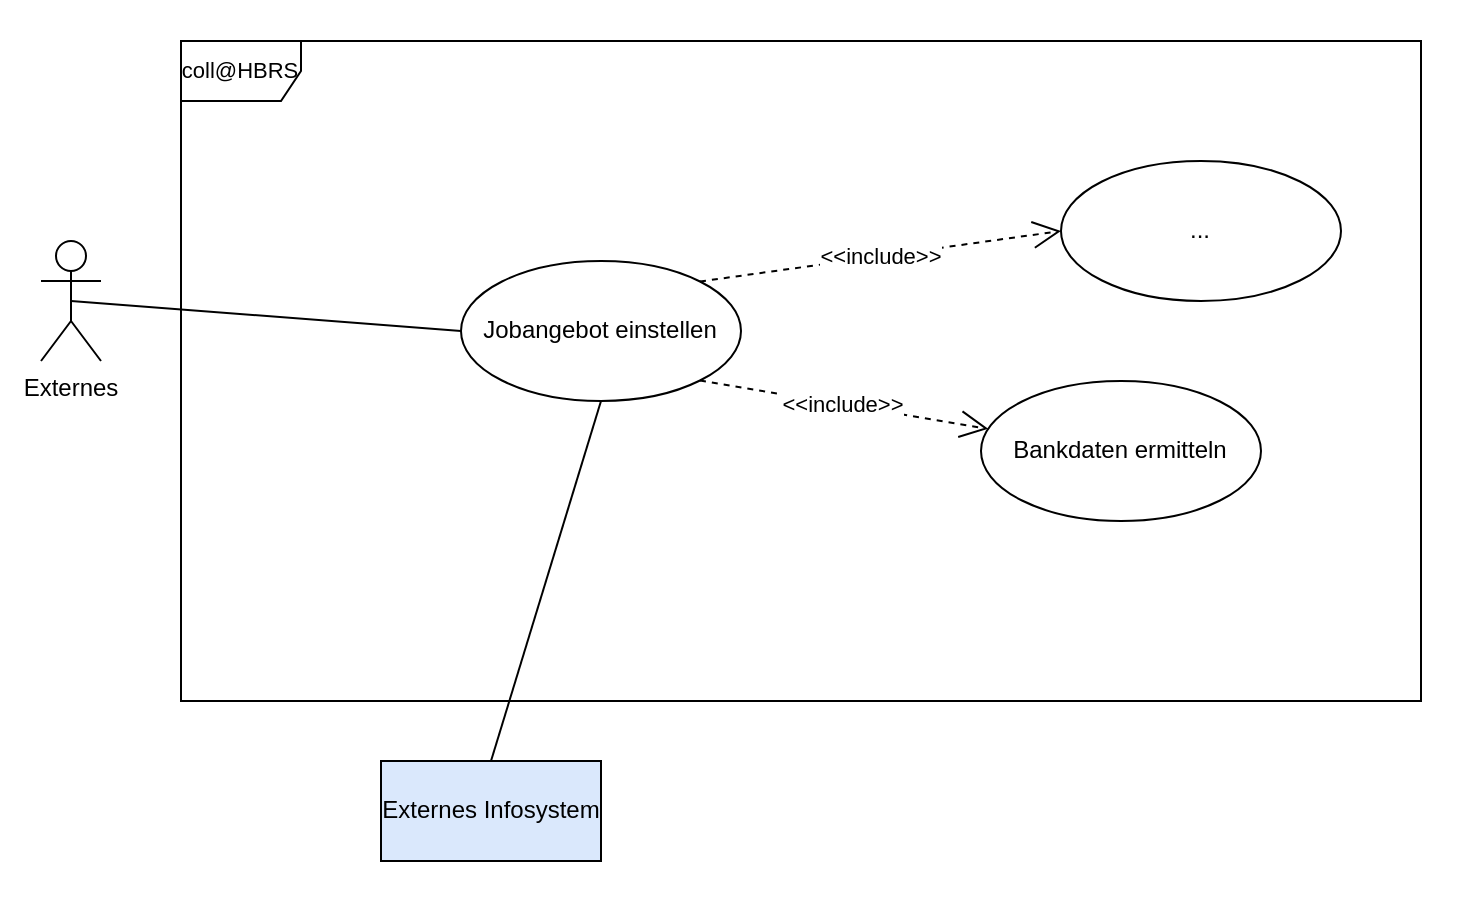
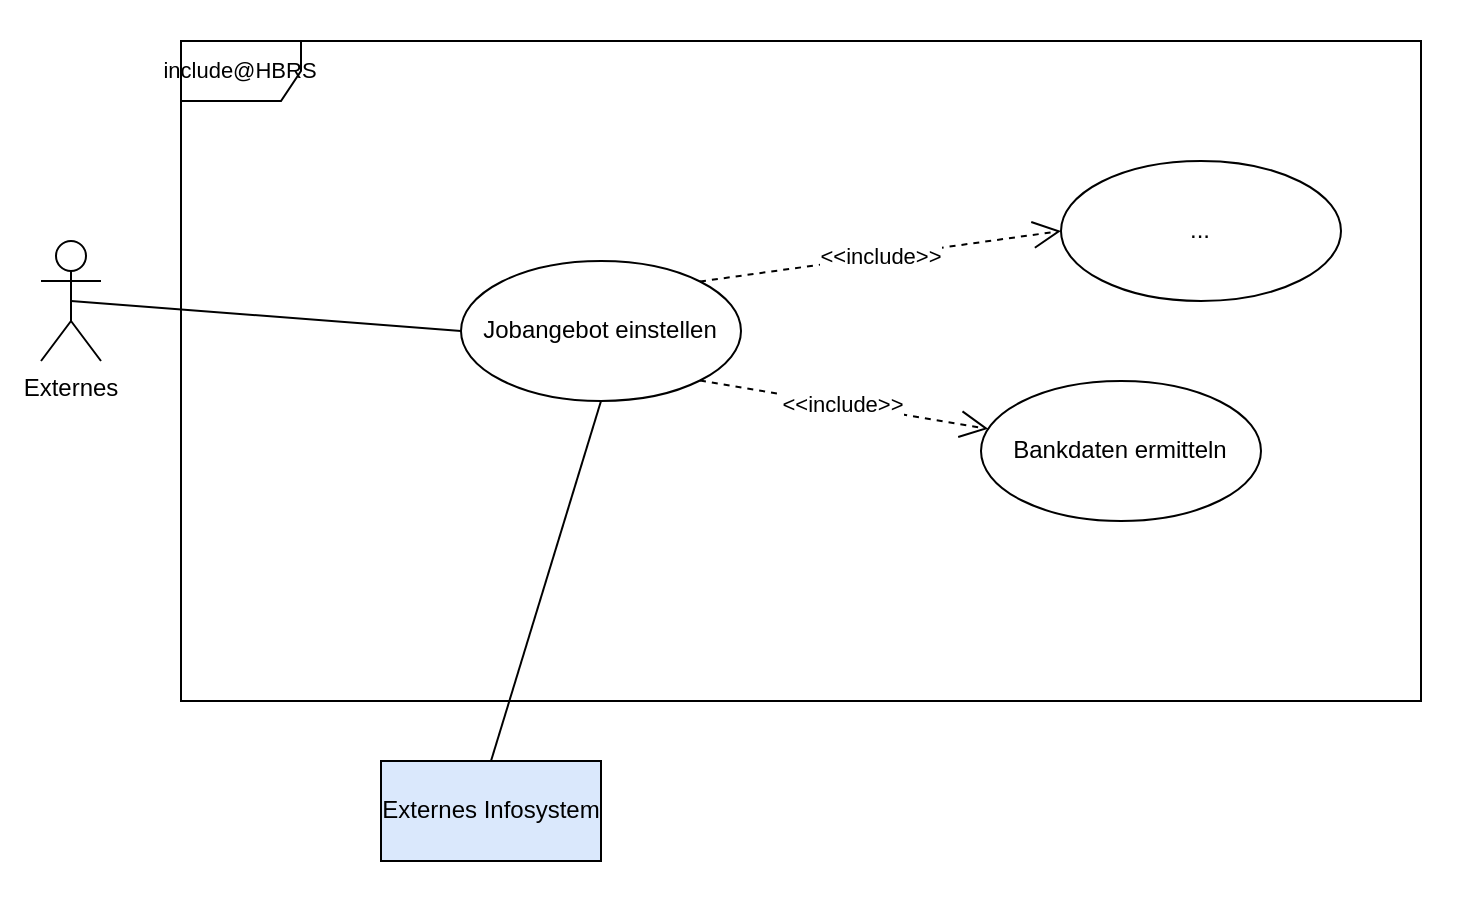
  <mxCell id="0" />
  <mxCell id="1" parent="0" />
  <mxCell id="2" value="Externes" style="shape=umlActor;verticalLabelPosition=bottom;verticalAlign=top;html=1;" parent="1" vertex="1"><mxGeometry x="20" y="120" width="30" height="60" as="geometry" /></mxCell>
  <mxCell id="3" value="Jobangebot einstellen" style="ellipse;whiteSpace=wrap;html=1;" parent="1" vertex="1"><mxGeometry x="230" y="130" width="140" height="70" as="geometry" /></mxCell>
  <mxCell id="4" value="Bankdaten ermitteln" style="ellipse;whiteSpace=wrap;html=1;" parent="1" vertex="1"><mxGeometry x="490" y="190" width="140" height="70" as="geometry" /></mxCell>
  <mxCell id="5" value="Externes Infosystem" style="html=1;fillColor=#dae8fc;" parent="1" vertex="1"><mxGeometry x="190" y="380" width="110" height="50" as="geometry" /></mxCell>
  <mxCell id="6" value="" style="endArrow=none;html=1;exitX=0.5;exitY=0.5;exitDx=0;exitDy=0;exitPerimeter=0;entryX=0;entryY=0.5;entryDx=0;entryDy=0;" parent="1" source="2" target="3" edge="1"><mxGeometry width="50" height="50" relative="1" as="geometry"><mxPoint x="360" y="190" as="sourcePoint" /><mxPoint x="410" y="140" as="targetPoint" /></mxGeometry></mxCell>
  <mxCell id="7" value="" style="endArrow=none;html=1;exitX=0.5;exitY=0;exitDx=0;exitDy=0;entryX=0.5;entryY=1;entryDx=0;entryDy=0;" parent="1" source="5" target="3" edge="1"><mxGeometry width="50" height="50" relative="1" as="geometry"><mxPoint x="45" y="160" as="sourcePoint" /><mxPoint x="240" y="175" as="targetPoint" /></mxGeometry></mxCell>
  <mxCell id="8" value="&amp;lt;&amp;lt;include&amp;gt;&amp;gt;" style="endArrow=open;endSize=12;dashed=1;html=1;exitX=1;exitY=1;exitDx=0;exitDy=0;" parent="1" source="3" target="4" edge="1"><mxGeometry width="160" relative="1" as="geometry"><mxPoint x="300" y="170" as="sourcePoint" /><mxPoint x="460" y="170" as="targetPoint" /></mxGeometry></mxCell>
  <mxCell id="9" value="&amp;lt;&amp;lt;include&amp;gt;&amp;gt;" style="endArrow=open;endSize=12;dashed=1;html=1;entryX=0;entryY=0.5;entryDx=0;entryDy=0;exitX=1;exitY=0;exitDx=0;exitDy=0;" parent="1" source="3" target="10" edge="1"><mxGeometry width="160" relative="1" as="geometry"><mxPoint x="380" y="150" as="sourcePoint" /><mxPoint x="520" y="138.55" as="targetPoint" /></mxGeometry></mxCell>
  <mxCell id="10" value="..." style="ellipse;whiteSpace=wrap;html=1;" parent="1" vertex="1"><mxGeometry x="530" y="80" width="140" height="70" as="geometry" /></mxCell>
- <mxCell id="11" value="&lt;font style=&quot;font-size: 11px&quot;&gt;coll@HBRS&lt;/font&gt;" style="shape=umlFrame;whiteSpace=wrap;html=1;" parent="1" vertex="1"><mxGeometry x="90" y="20" width="620" height="330" as="geometry" /></mxCell>
+ <mxCell id="11" value="&lt;font style=&quot;font-size: 11px&quot;&gt;include@HBRS&lt;/font&gt;" style="shape=umlFrame;whiteSpace=wrap;html=1;" parent="1" vertex="1"><mxGeometry x="90" y="20" width="620" height="330" as="geometry" /></mxCell>
